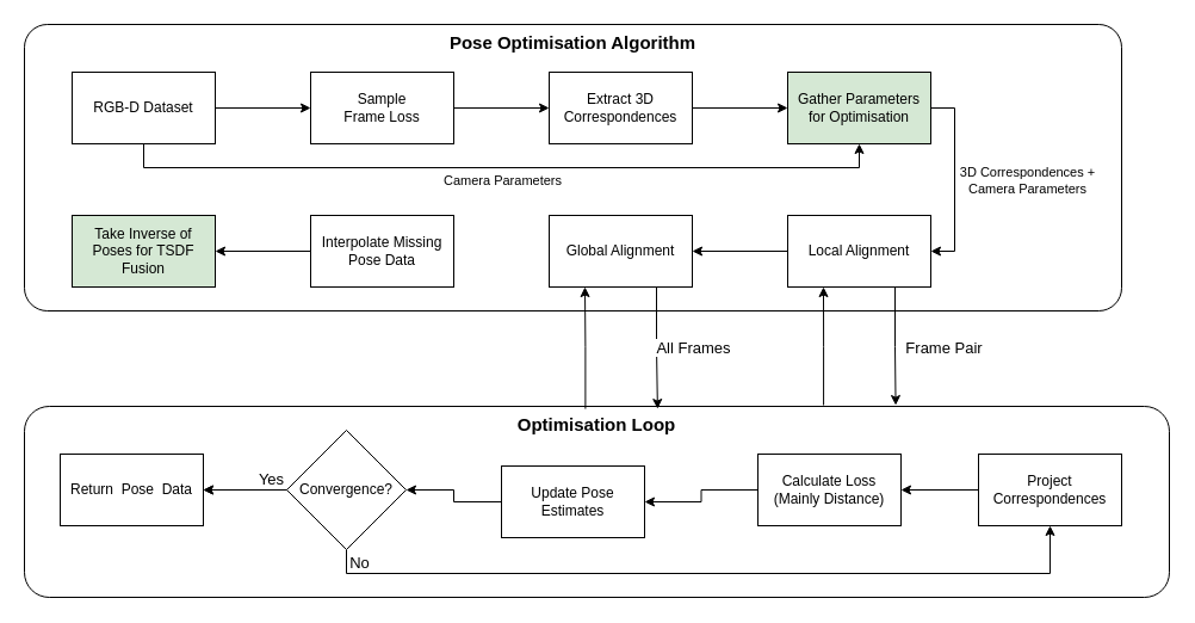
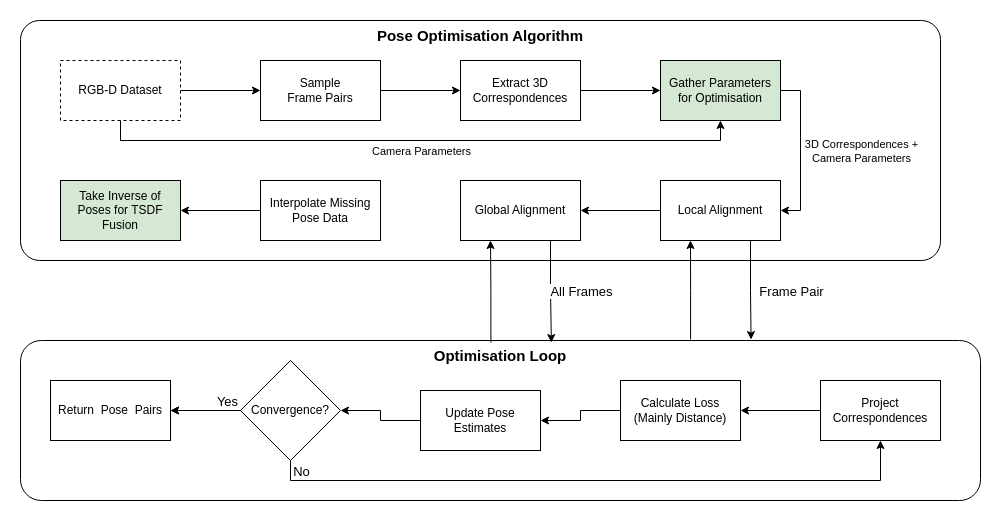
  <mxCell id="0" />
  <mxCell id="1" parent="0" />
  <mxCell id="2" value="" style="group" vertex="1" connectable="0" parent="1"><mxGeometry y="340" width="960" height="160" as="geometry" x="20" /></mxCell>
  <mxCell id="3" value="" style="rounded=1;whiteSpace=wrap;html=1;arcSize=13;" vertex="1" parent="2"><mxGeometry width="960" height="160" as="geometry" /></mxCell>
  <mxCell id="4" value="Project Correspondences" style="whiteSpace=wrap;html=1;" vertex="1" parent="2"><mxGeometry x="800" y="40" width="120" height="60" as="geometry" /></mxCell>
- <mxCell id="5" value="Calculate Loss&lt;br&gt;(Mainly Distance)" style="whiteSpace=wrap;html=1;" vertex="1" parent="2"><mxGeometry x="615" y="40" width="120" height="60" as="geometry" /></mxCell>
+ <mxCell id="5" value="Calculate Loss&lt;br&gt;(Mainly Distance)" style="whiteSpace=wrap;html=1;" vertex="1" parent="2"><mxGeometry x="600" y="40" width="120" height="60" as="geometry" /></mxCell>
  <mxCell id="6" value="" style="edgeStyle=orthogonalEdgeStyle;rounded=0;orthogonalLoop=1;jettySize=auto;html=1;" edge="1" parent="2" source="4" target="5"><mxGeometry relative="1" as="geometry" /></mxCell>
  <mxCell id="7" value="Update Pose Estimates" style="whiteSpace=wrap;html=1;" vertex="1" parent="2"><mxGeometry x="400" y="50" width="120" height="60" as="geometry" /></mxCell>
  <mxCell id="8" value="" style="edgeStyle=orthogonalEdgeStyle;rounded=0;orthogonalLoop=1;jettySize=auto;html=1;" edge="1" parent="2" source="5" target="7"><mxGeometry relative="1" as="geometry" /></mxCell>
  <mxCell id="9" style="edgeStyle=orthogonalEdgeStyle;rounded=0;orthogonalLoop=1;jettySize=auto;html=1;exitX=0.5;exitY=1;exitDx=0;exitDy=0;entryX=0.5;entryY=1;entryDx=0;entryDy=0;" edge="1" parent="2" source="11" target="4"><mxGeometry relative="1" as="geometry"><mxPoint x="270" y="120" as="sourcePoint" /></mxGeometry></mxCell>
  <mxCell id="10" value="No" style="edgeLabel;html=1;align=center;verticalAlign=middle;resizable=0;points=[];fontSize=13;" vertex="1" connectable="0" parent="9"><mxGeometry x="-0.825" y="-2" relative="1" as="geometry"><mxPoint x="-27" y="-12" as="offset" /></mxGeometry></mxCell>
  <mxCell id="11" value="Convergence?" style="rhombus;whiteSpace=wrap;html=1;" vertex="1" parent="2"><mxGeometry x="220" y="20" width="100" height="100" as="geometry" /></mxCell>
  <mxCell id="12" value="" style="edgeStyle=orthogonalEdgeStyle;rounded=0;orthogonalLoop=1;jettySize=auto;html=1;entryX=1;entryY=0.5;entryDx=0;entryDy=0;" edge="1" parent="2" source="7" target="11"><mxGeometry relative="1" as="geometry"><mxPoint x="320" y="70" as="targetPoint" /></mxGeometry></mxCell>
- <mxCell id="13" value="Return &amp;nbsp;Pose &amp;nbsp;Data" style="whiteSpace=wrap;html=1;" vertex="1" parent="2"><mxGeometry x="30" y="40" width="120" height="60" as="geometry" /></mxCell>
+ <mxCell id="13" value="Return &amp;nbsp;Pose &amp;nbsp;Pairs" style="whiteSpace=wrap;html=1;" vertex="1" parent="2"><mxGeometry x="30" y="40" width="120" height="60" as="geometry" /></mxCell>
  <mxCell id="14" value="" style="edgeStyle=orthogonalEdgeStyle;rounded=0;orthogonalLoop=1;jettySize=auto;html=1;fontSize=13;" edge="1" parent="2" source="11" target="13"><mxGeometry relative="1" as="geometry" /></mxCell>
  <mxCell id="15" value="Yes" style="edgeLabel;html=1;align=center;verticalAlign=middle;resizable=0;points=[];fontSize=13;" vertex="1" connectable="0" parent="14"><mxGeometry x="-0.6" y="-1" relative="1" as="geometry"><mxPoint y="-9" as="offset" /></mxGeometry></mxCell>
  <mxCell id="16" value="" style="edgeStyle=orthogonalEdgeStyle;rounded=0;orthogonalLoop=1;jettySize=auto;html=1;fontSize=13;" edge="1" parent="2" source="11" target="13"><mxGeometry relative="1" as="geometry" /></mxCell>
  <mxCell id="17" value="Optimisation Loop" style="text;html=1;strokeColor=none;fillColor=none;align=center;verticalAlign=middle;whiteSpace=wrap;rounded=0;fontStyle=1;fontSize=15;" vertex="1" parent="2"><mxGeometry x="390" width="180" height="30" as="geometry" /></mxCell>
  <mxCell id="18" value="" style="group" vertex="1" connectable="0" parent="1"><mxGeometry width="920" height="240" as="geometry" x="20" y="20" /></mxCell>
  <mxCell id="19" value="" style="rounded=1;whiteSpace=wrap;html=1;arcSize=8;" vertex="1" parent="18"><mxGeometry width="920" height="240" as="geometry" /></mxCell>
- <mxCell id="20" value="Sample &lt;br&gt;Frame Loss" style="rounded=0;whiteSpace=wrap;html=1;" vertex="1" parent="18"><mxGeometry x="240" y="40" width="120" height="60" as="geometry" /></mxCell>
+ <mxCell id="20" value="Sample &lt;br&gt;Frame Pairs" style="rounded=0;whiteSpace=wrap;html=1;" vertex="1" parent="18"><mxGeometry x="240" y="40" width="120" height="60" as="geometry" /></mxCell>
  <mxCell id="21" value="Extract 3D Correspondences" style="rounded=0;whiteSpace=wrap;html=1;" vertex="1" parent="18"><mxGeometry x="440" y="40" width="120" height="60" as="geometry" /></mxCell>
  <mxCell id="22" value="" style="edgeStyle=orthogonalEdgeStyle;rounded=0;orthogonalLoop=1;jettySize=auto;html=1;" edge="1" parent="18" source="20" target="21"><mxGeometry relative="1" as="geometry" /></mxCell>
  <mxCell id="23" value="" style="edgeStyle=orthogonalEdgeStyle;rounded=0;orthogonalLoop=1;jettySize=auto;html=1;" edge="1" parent="18" source="24" target="20"><mxGeometry relative="1" as="geometry" /></mxCell>
- <mxCell id="24" value="RGB-D Dataset" style="whiteSpace=wrap;html=1;" vertex="1" parent="18"><mxGeometry x="40" y="40" width="120" height="60" as="geometry" /></mxCell>
+ <mxCell id="24" value="RGB-D Dataset" style="whiteSpace=wrap;html=1;dashed=1;" vertex="1" parent="18"><mxGeometry x="40" y="40" width="120" height="60" as="geometry" /></mxCell>
  <mxCell id="25" value="Gather Parameters for Optimisation" style="rounded=0;whiteSpace=wrap;html=1;fillColor=#d5e8d4;" vertex="1" parent="18"><mxGeometry x="640" y="40" width="120" height="60" as="geometry" /></mxCell>
  <mxCell id="26" value="" style="edgeStyle=orthogonalEdgeStyle;rounded=0;orthogonalLoop=1;jettySize=auto;html=1;" edge="1" parent="18" source="21" target="25"><mxGeometry relative="1" as="geometry" /></mxCell>
  <mxCell id="27" style="edgeStyle=orthogonalEdgeStyle;rounded=0;orthogonalLoop=1;jettySize=auto;html=1;exitX=0.5;exitY=1;exitDx=0;exitDy=0;entryX=0.5;entryY=1;entryDx=0;entryDy=0;" edge="1" parent="18" source="24" target="25"><mxGeometry relative="1" as="geometry" /></mxCell>
  <mxCell id="28" value="Camera Parameters" style="edgeLabel;html=1;align=center;verticalAlign=middle;resizable=0;points=[];" vertex="1" connectable="0" parent="27"><mxGeometry x="0.181" y="2" relative="1" as="geometry"><mxPoint x="-58" y="12" as="offset" /></mxGeometry></mxCell>
  <mxCell id="29" value="Local Alignment" style="rounded=0;whiteSpace=wrap;html=1;" vertex="1" parent="18"><mxGeometry x="640" y="160" width="120" height="60" as="geometry" /></mxCell>
  <mxCell id="30" value="" style="edgeStyle=orthogonalEdgeStyle;rounded=0;orthogonalLoop=1;jettySize=auto;html=1;entryX=1;entryY=0.5;entryDx=0;entryDy=0;exitX=1;exitY=0.5;exitDx=0;exitDy=0;" edge="1" parent="18" source="25" target="29"><mxGeometry relative="1" as="geometry" /></mxCell>
  <mxCell id="31" value="3D Correspondences + &lt;br&gt;Camera Parameters" style="edgeLabel;html=1;align=center;verticalAlign=middle;resizable=0;points=[];" vertex="1" connectable="0" parent="30"><mxGeometry x="-0.3" y="3" relative="1" as="geometry"><mxPoint x="57" y="24" as="offset" /></mxGeometry></mxCell>
  <mxCell id="32" value="Global Alignment" style="rounded=0;whiteSpace=wrap;html=1;" vertex="1" parent="18"><mxGeometry x="440" y="160" width="120" height="60" as="geometry" /></mxCell>
  <mxCell id="33" value="" style="edgeStyle=orthogonalEdgeStyle;rounded=0;orthogonalLoop=1;jettySize=auto;html=1;" edge="1" parent="18" source="29" target="32"><mxGeometry relative="1" as="geometry" /></mxCell>
  <mxCell id="34" value="Interpolate Missing Pose Data" style="rounded=0;whiteSpace=wrap;html=1;" vertex="1" parent="18"><mxGeometry x="240" y="160" width="120" height="60" as="geometry" /></mxCell>
  <mxCell id="35" value="Take Inverse of Poses for TSDF Fusion" style="rounded=0;whiteSpace=wrap;html=1;fillColor=#d5e8d4;" vertex="1" parent="18"><mxGeometry x="40" y="160" width="120" height="60" as="geometry" /></mxCell>
  <mxCell id="36" value="" style="edgeStyle=orthogonalEdgeStyle;rounded=0;orthogonalLoop=1;jettySize=auto;html=1;" edge="1" parent="18" source="34" target="35"><mxGeometry relative="1" as="geometry" /></mxCell>
  <mxCell id="37" value="Pose Optimisation Algorithm" style="text;html=1;strokeColor=none;fillColor=none;align=center;verticalAlign=middle;whiteSpace=wrap;rounded=0;fontStyle=1;fontSize=15;" vertex="1" parent="18"><mxGeometry x="342" width="236" height="30" as="geometry" /></mxCell>
  <mxCell id="38" style="edgeStyle=orthogonalEdgeStyle;rounded=0;orthogonalLoop=1;jettySize=auto;html=1;exitX=0.75;exitY=1;exitDx=0;exitDy=0;entryX=0.761;entryY=-0.006;entryDx=0;entryDy=0;entryPerimeter=0;fontSize=13;" edge="1" parent="1" source="29" target="3"><mxGeometry relative="1" as="geometry" /></mxCell>
  <mxCell id="39" value="Frame Pair" style="edgeLabel;html=1;align=center;verticalAlign=middle;resizable=0;points=[];fontSize=13;" vertex="1" connectable="0" parent="38"><mxGeometry x="-0.117" y="4" relative="1" as="geometry"><mxPoint x="36" y="6" as="offset" /></mxGeometry></mxCell>
  <mxCell id="40" style="edgeStyle=orthogonalEdgeStyle;rounded=0;orthogonalLoop=1;jettySize=auto;html=1;exitX=0.75;exitY=1;exitDx=0;exitDy=0;entryX=0.553;entryY=0.013;entryDx=0;entryDy=0;entryPerimeter=0;fontSize=13;" edge="1" parent="1" source="32" target="3"><mxGeometry relative="1" as="geometry" /></mxCell>
  <mxCell id="41" value="All Frames" style="edgeLabel;html=1;align=center;verticalAlign=middle;resizable=0;points=[];fontSize=13;" vertex="1" connectable="0" parent="40"><mxGeometry x="-0.107" y="4" relative="1" as="geometry"><mxPoint x="26" y="4" as="offset" /></mxGeometry></mxCell>
  <mxCell id="42" style="edgeStyle=orthogonalEdgeStyle;rounded=0;orthogonalLoop=1;jettySize=auto;html=1;exitX=0.49;exitY=0.013;exitDx=0;exitDy=0;entryX=0.25;entryY=1;entryDx=0;entryDy=0;fontSize=13;exitPerimeter=0;" edge="1" parent="1" source="3" target="32"><mxGeometry relative="1" as="geometry" /></mxCell>
  <mxCell id="43" style="edgeStyle=orthogonalEdgeStyle;rounded=0;orthogonalLoop=1;jettySize=auto;html=1;exitX=0.698;exitY=-0.006;exitDx=0;exitDy=0;entryX=0.25;entryY=1;entryDx=0;entryDy=0;fontSize=13;exitPerimeter=0;" edge="1" parent="1" source="3" target="29"><mxGeometry relative="1" as="geometry" /></mxCell>
